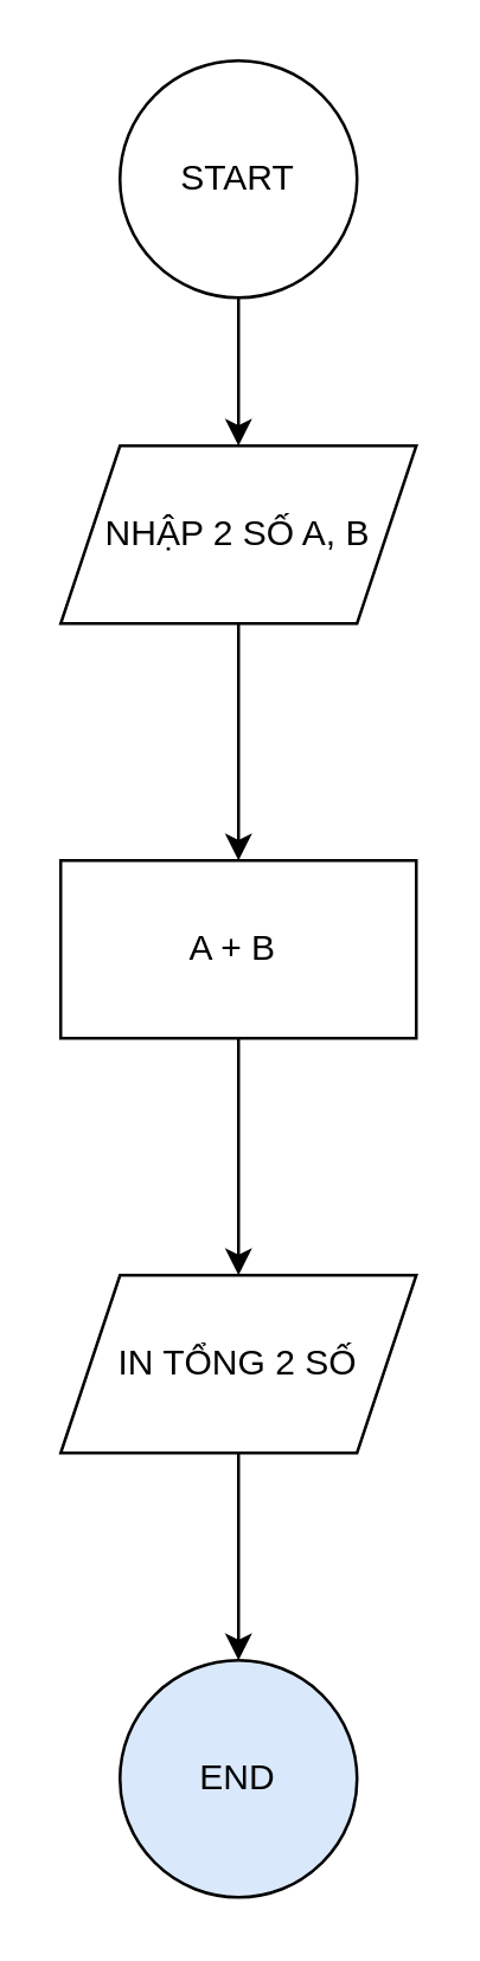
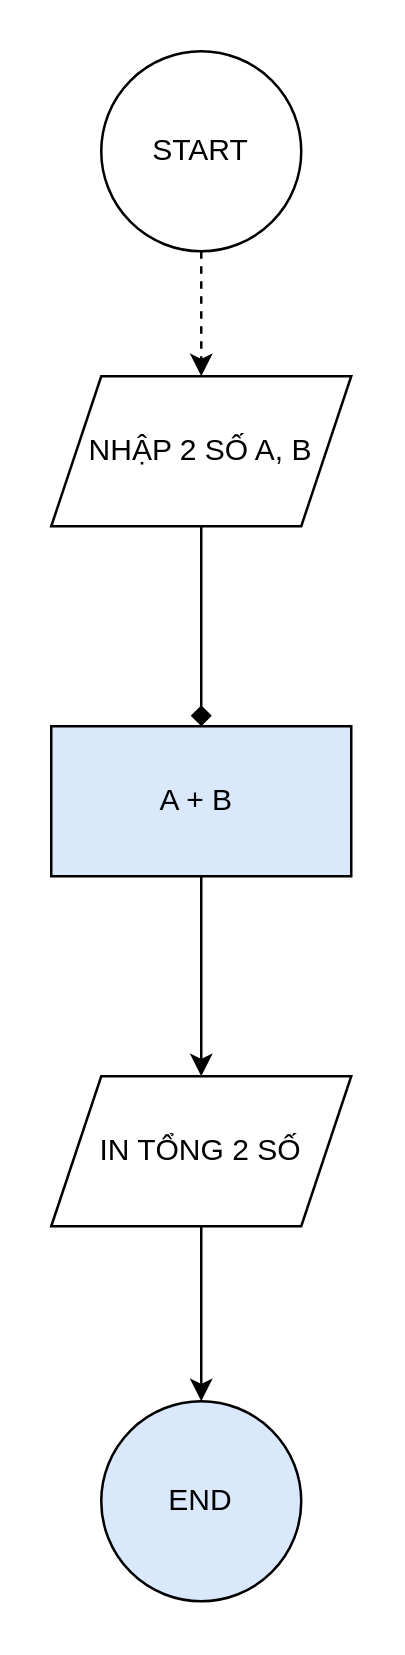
  <mxCell id="0" />
  <mxCell id="1" parent="0" />
- <mxCell id="2" value="" style="edgeStyle=orthogonalEdgeStyle;rounded=0;orthogonalLoop=1;jettySize=auto;html=1;" edge="1" parent="1" source="3" target="5"><mxGeometry relative="1" as="geometry" /></mxCell>
+ <mxCell id="2" value="" style="edgeStyle=orthogonalEdgeStyle;rounded=0;orthogonalLoop=1;jettySize=auto;html=1;dashed=1;" edge="1" parent="1" source="3" target="5"><mxGeometry relative="1" as="geometry" /></mxCell>
  <mxCell id="3" value="START" style="ellipse;whiteSpace=wrap;html=1;aspect=fixed;" vertex="1" parent="1"><mxGeometry x="40" y="20" width="80" height="80" as="geometry" /></mxCell>
- <mxCell id="4" value="" style="edgeStyle=orthogonalEdgeStyle;rounded=0;orthogonalLoop=1;jettySize=auto;html=1;" edge="1" parent="1" source="5" target="7"><mxGeometry relative="1" as="geometry" /></mxCell>
+ <mxCell id="4" value="" style="edgeStyle=orthogonalEdgeStyle;rounded=0;orthogonalLoop=1;jettySize=auto;html=1;endArrow=diamond;" edge="1" parent="1" source="5" target="7"><mxGeometry relative="1" as="geometry" /></mxCell>
  <mxCell id="5" value="NHẬP 2 SỐ A, B" style="shape=parallelogram;perimeter=parallelogramPerimeter;whiteSpace=wrap;html=1;fixedSize=1;" vertex="1" parent="1"><mxGeometry x="20" y="150" width="120" height="60" as="geometry" /></mxCell>
  <mxCell id="6" value="" style="edgeStyle=orthogonalEdgeStyle;rounded=0;orthogonalLoop=1;jettySize=auto;html=1;" edge="1" parent="1" source="7" target="9"><mxGeometry relative="1" as="geometry" /></mxCell>
- <mxCell id="7" value="A + B&amp;nbsp;" style="whiteSpace=wrap;html=1;" vertex="1" parent="1"><mxGeometry x="20" y="290" width="120" height="60" as="geometry" /></mxCell>
+ <mxCell id="7" value="A + B&amp;nbsp;" style="whiteSpace=wrap;html=1;fillColor=#dae8fc;" vertex="1" parent="1"><mxGeometry x="20" y="290" width="120" height="60" as="geometry" /></mxCell>
  <mxCell id="8" value="" style="edgeStyle=orthogonalEdgeStyle;rounded=0;orthogonalLoop=1;jettySize=auto;html=1;" edge="1" parent="1" source="9" target="10"><mxGeometry relative="1" as="geometry" /></mxCell>
  <mxCell id="9" value="IN TỔNG 2 SỐ" style="shape=parallelogram;perimeter=parallelogramPerimeter;whiteSpace=wrap;html=1;fixedSize=1;" vertex="1" parent="1"><mxGeometry x="20" y="430" width="120" height="60" as="geometry" /></mxCell>
  <mxCell id="10" value="END" style="ellipse;whiteSpace=wrap;html=1;fillColor=#dae8fc;" vertex="1" parent="1"><mxGeometry x="40" y="560" width="80" height="80" as="geometry" /></mxCell>
